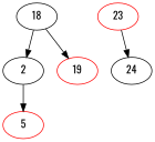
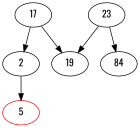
  digraph {
    fontname=Oswald
    node [color=black fontname=Oswald]
    edge [fontname=Oswald]
-   18
+   18 [label=17]
    2
-   19 [color=red]
+   19
    n4 [color=red label=5]
-   23 [color=red]
-   24
+   23
+   24 [label=84]
    18 -> 2
    18 -> 19
    2 -> n4
+   23 -> 19
    23 -> 24
  }
